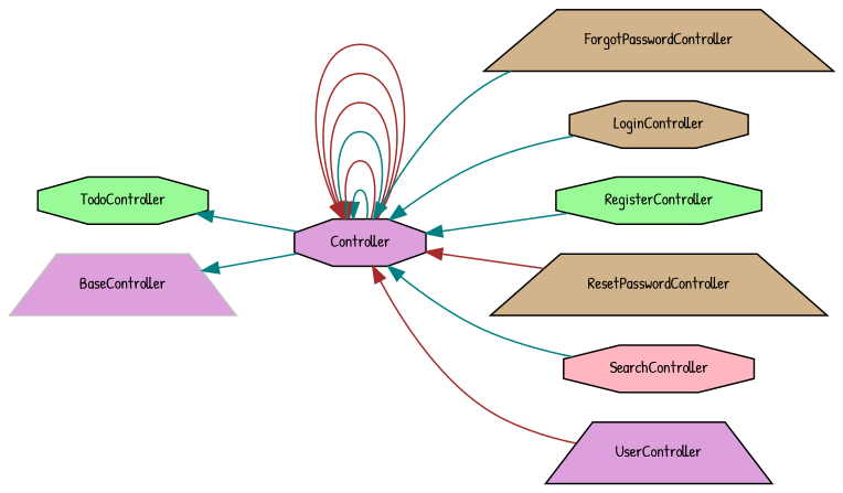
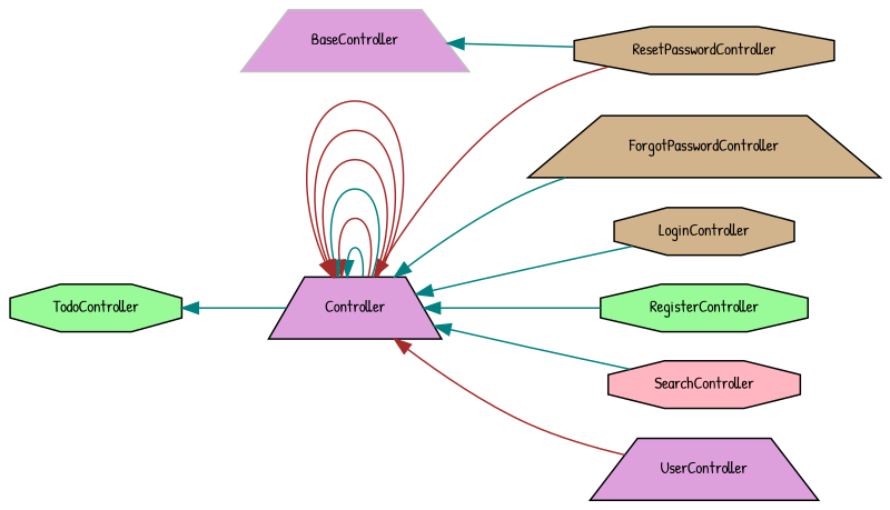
  digraph {
    fontname="Patrick Hand"
    rankdir=LR
    node [color=black fillcolor=plum fontname="Patrick Hand" fontsize=10 shape=octagon style=filled]
    edge [color=teal dir=back fontname="Patrick Hand" fontsize=10 labelfontname=Helvetica labelfontsize=10 style=solid]
-   n1 [fontcolor=black height=0.2 label=Controller width=0.4]
+   n1 [fontcolor=black height=0.2 label=Controller shape=trapezium width=0.4]
    n2 [fillcolor=tan height=0.2 label=ForgotPasswordController shape=trapezium width=0.4]
    n3 [fillcolor=tan height=0.2 label=LoginController width=0.4]
    n4 [fillcolor=palegreen height=0.2 label=RegisterController width=0.4]
-   n5 [fillcolor=tan height=0.2 label=ResetPasswordController shape=trapezium width=0.4]
+   n5 [fillcolor=tan height=0.2 label=ResetPasswordController width=0.4]
    n6 [fillcolor=lightpink height=0.2 label=SearchController width=0.4]
    n7 [height=0.2 label=UserController shape=trapezium width=0.4]
    n8 [fillcolor=palegreen height=0.2 label=TodoController width=0.4]
    n9 [color=grey75 height=0.2 label=BaseController shape=trapezium width=0.4]
    n1 -> n1
    n1 -> n1 [color=brown]
    n1 -> n1
    n1 -> n1 [color=brown]
    n1 -> n1 [color=brown]
    n1 -> n1 [color=brown]
    n1 -> n2
    n1 -> n3
    n1 -> n4
    n1 -> n5 [color=brown]
    n1 -> n6
    n1 -> n7 [color=brown]
    n8 -> n1
-   n9 -> n1
+   n9 -> n5
  }
